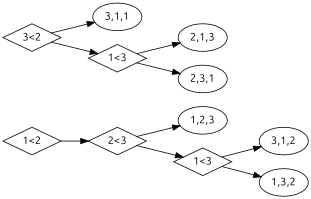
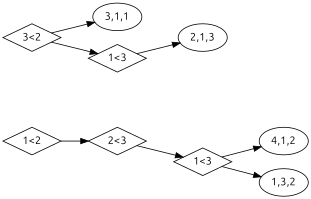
  digraph {
    fontname=Ubuntu
    rankdir=LR
    node [fontname=Ubuntu]
    edge [fontname=Ubuntu]
    n1 [label="1<2" shape=diamond]
    n2 [label="2<3" shape=diamond]
-   n3 [label="1,2,3"]
    n4 [label="1<3" shape=diamond]
    n5 [label="3<2" shape=diamond]
    n6 [label="3,1,1"]
    n7 [label="1<3" shape=diamond]
    n8 [label="2,1,3"]
-   n9 [label="3,1,2"]
+   n9 [label="4,1,2"]
    n10 [label="1,3,2"]
-   n11 [label="2,3,1"]
    n1 -> n2
-   n2 -> n3
    n2 -> n4
    n4 -> n9
    n4 -> n10
    n5 -> n6 [side=left]
    n5 -> n7 [side=right]
    n7 -> n8
-   n7 -> n11
  }
